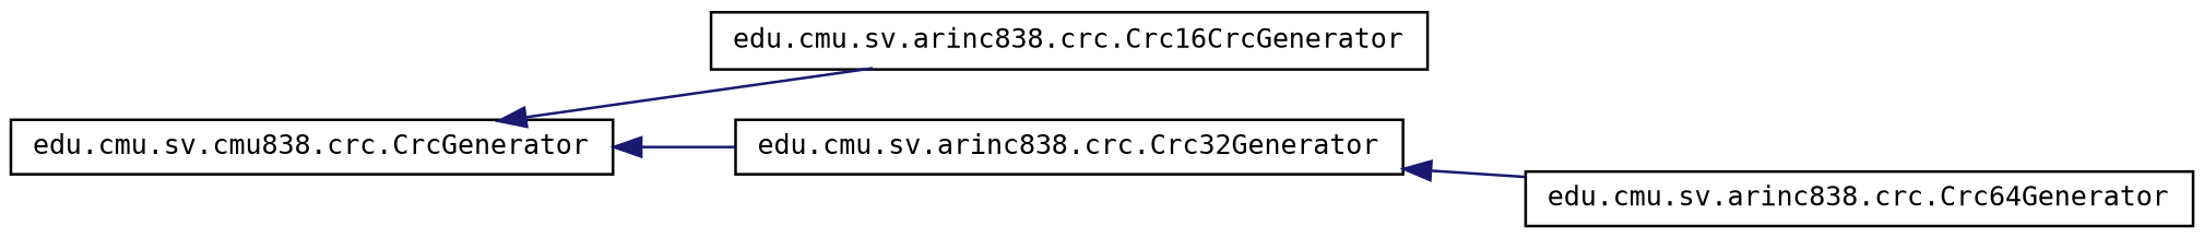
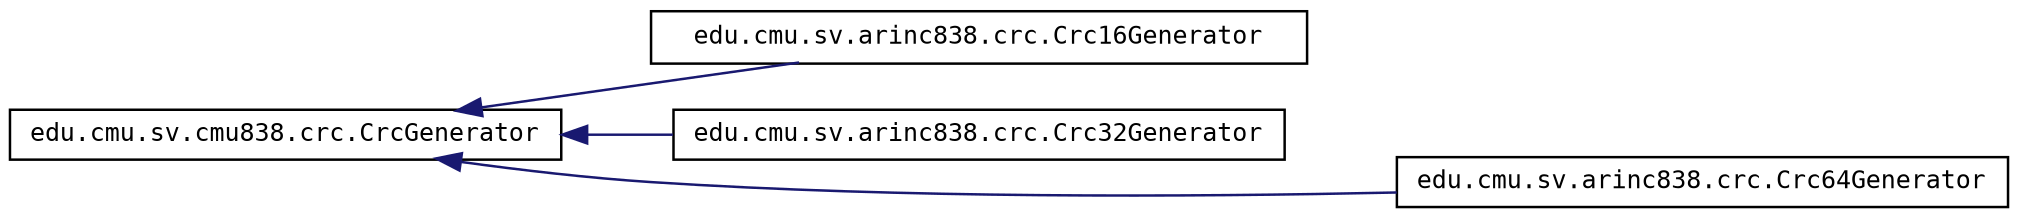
  digraph {
    fontname="DejaVu Sans Mono"
    rankdir=LR
    node [color=black fillcolor=white fontname="DejaVu Sans Mono" fontsize=10 shape=record style=filled]
    edge [color=midnightblue dir=back fontname="DejaVu Sans Mono" fontsize=10 labelfontname=Helvetica labelfontsize=10 style=solid]
    n1 [height=0.2 label="edu.cmu.sv.cmu838.crc.CrcGenerator" width=0.4]
-   n2 [height=0.2 label="edu.cmu.sv.arinc838.crc.Crc16CrcGenerator" width=0.4]
+   n2 [height=0.2 label="edu.cmu.sv.arinc838.crc.Crc16Generator" width=0.4]
    n3 [height=0.2 label="edu.cmu.sv.arinc838.crc.Crc32Generator" width=0.4]
    n4 [height=0.2 label="edu.cmu.sv.arinc838.crc.Crc64Generator" width=0.4]
    n1 -> n2
    n1 -> n3
-   n3 -> n4
+   n1 -> n4
  }
